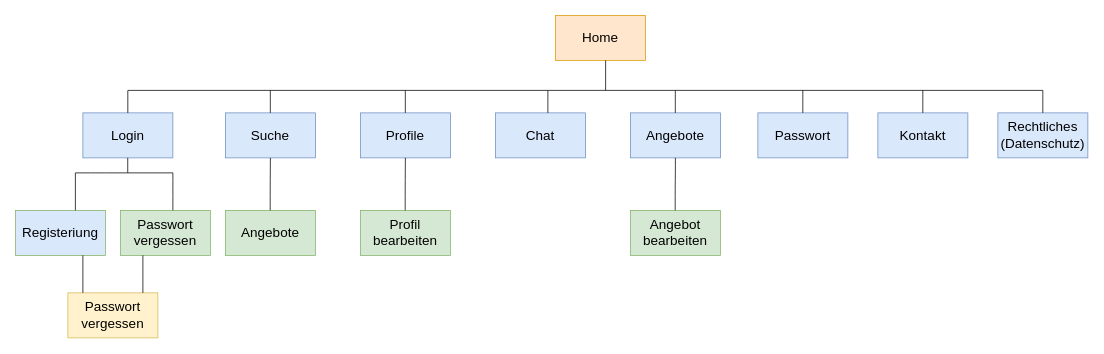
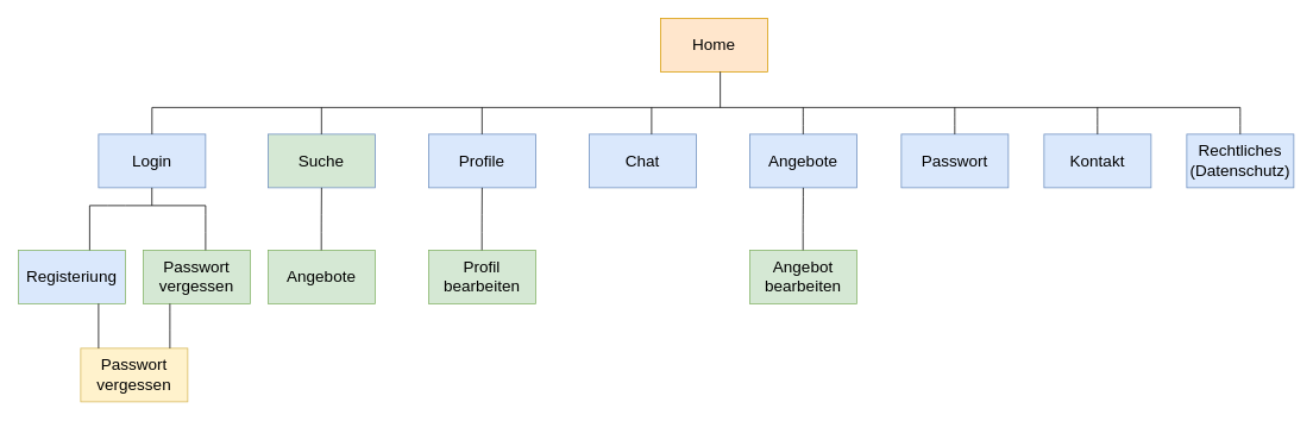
  <mxCell id="0" />
  <mxCell id="1" parent="0" />
  <mxCell id="2" value="&lt;font style=&quot;font-size: 18px;&quot;&gt;Home&lt;/font&gt;" style="rounded=0;whiteSpace=wrap;html=1;fillColor=#ffe6cc;strokeColor=#d79b00;fontSize=18;" vertex="1" parent="1"><mxGeometry x="740" y="20" width="120" height="60" as="geometry" /></mxCell>
- <mxCell id="3" value="Suche" style="rounded=0;whiteSpace=wrap;html=1;fillColor=#dae8fc;strokeColor=#6c8ebf;fontStyle=0;fontSize=18;" vertex="1" parent="1"><mxGeometry x="300" y="150" width="120" height="60" as="geometry" /></mxCell>
+ <mxCell id="3" value="Suche" style="rounded=0;whiteSpace=wrap;html=1;fillColor=#d5e8d4;strokeColor=#6c8ebf;fontStyle=0;fontSize=18;" vertex="1" parent="1"><mxGeometry x="300" y="150" width="120" height="60" as="geometry" /></mxCell>
  <mxCell id="4" value="Profile" style="rounded=0;whiteSpace=wrap;html=1;fillColor=#dae8fc;strokeColor=#6c8ebf;fontStyle=0;fontSize=18;" vertex="1" parent="1"><mxGeometry x="480" y="150" width="120" height="60" as="geometry" /></mxCell>
  <mxCell id="5" value="Chat" style="rounded=0;whiteSpace=wrap;html=1;fillColor=#dae8fc;strokeColor=#6c8ebf;fontStyle=0;fontSize=18;" vertex="1" parent="1"><mxGeometry x="660" y="150" width="120" height="60" as="geometry" /></mxCell>
  <mxCell id="6" value="Angebote" style="rounded=0;whiteSpace=wrap;html=1;fillColor=#dae8fc;strokeColor=#6c8ebf;fontStyle=0;fontSize=18;" vertex="1" parent="1"><mxGeometry x="840" y="150" width="120" height="60" as="geometry" /></mxCell>
  <mxCell id="7" value="Passwort" style="rounded=0;whiteSpace=wrap;html=1;fillColor=#dae8fc;strokeColor=#6c8ebf;fontStyle=0;fontSize=18;" vertex="1" parent="1"><mxGeometry x="1010" y="150" width="120" height="60" as="geometry" /></mxCell>
  <mxCell id="8" value="Kontakt" style="rounded=0;whiteSpace=wrap;html=1;fillColor=#dae8fc;strokeColor=#6c8ebf;fontStyle=0;fontSize=18;" vertex="1" parent="1"><mxGeometry x="1170" y="150" width="120" height="60" as="geometry" /></mxCell>
  <mxCell id="9" value="Rechtliches (Datenschutz)" style="rounded=0;whiteSpace=wrap;html=1;fillColor=#dae8fc;strokeColor=#6c8ebf;fontStyle=0;fontSize=18;" vertex="1" parent="1"><mxGeometry x="1330" y="150" width="120" height="60" as="geometry" /></mxCell>
  <mxCell id="10" value="Login" style="rounded=0;whiteSpace=wrap;html=1;fillColor=#dae8fc;strokeColor=#6c8ebf;fontStyle=0;fontSize=18;" vertex="1" parent="1"><mxGeometry x="110" y="150" width="120" height="60" as="geometry" /></mxCell>
  <mxCell id="11" style="edgeStyle=orthogonalEdgeStyle;rounded=0;orthogonalLoop=1;jettySize=auto;html=1;exitX=0.5;exitY=1;exitDx=0;exitDy=0;fontSize=18;" edge="1" parent="1" source="2" target="2"><mxGeometry relative="1" as="geometry" /></mxCell>
  <mxCell id="12" value="" style="endArrow=none;html=1;strokeColor=#000000;fontStyle=0;fontSize=18;" edge="1" parent="1"><mxGeometry width="50" height="50" relative="1" as="geometry"><mxPoint x="170" y="120" as="sourcePoint" /><mxPoint x="1390" y="120" as="targetPoint" /></mxGeometry></mxCell>
  <mxCell id="13" value="" style="endArrow=none;html=1;strokeColor=#000000;fontStyle=0;fontSize=18;" edge="1" parent="1"><mxGeometry width="50" height="50" relative="1" as="geometry"><mxPoint x="169.93" y="150" as="sourcePoint" /><mxPoint x="169.93" y="120" as="targetPoint" /></mxGeometry></mxCell>
  <mxCell id="14" value="" style="endArrow=none;html=1;strokeColor=#000000;fontStyle=0;fontSize=18;" edge="1" parent="1"><mxGeometry width="50" height="50" relative="1" as="geometry"><mxPoint x="359.93" y="150" as="sourcePoint" /><mxPoint x="359.93" y="120" as="targetPoint" /></mxGeometry></mxCell>
  <mxCell id="15" value="" style="endArrow=none;html=1;strokeColor=#000000;fontStyle=0;fontSize=18;" edge="1" parent="1"><mxGeometry width="50" height="50" relative="1" as="geometry"><mxPoint x="539.93" y="150" as="sourcePoint" /><mxPoint x="539.93" y="120" as="targetPoint" /></mxGeometry></mxCell>
  <mxCell id="16" value="" style="endArrow=none;html=1;strokeColor=#000000;fontStyle=0;fontSize=18;" edge="1" parent="1"><mxGeometry width="50" height="50" relative="1" as="geometry"><mxPoint x="730" y="150" as="sourcePoint" /><mxPoint x="730" y="120" as="targetPoint" /></mxGeometry></mxCell>
  <mxCell id="17" value="" style="endArrow=none;html=1;strokeColor=#000000;fontStyle=0;fontSize=18;" edge="1" parent="1"><mxGeometry width="50" height="50" relative="1" as="geometry"><mxPoint x="899.93" y="150" as="sourcePoint" /><mxPoint x="899.93" y="120" as="targetPoint" /><Array as="points"><mxPoint x="899.93" y="130" /></Array></mxGeometry></mxCell>
  <mxCell id="18" value="" style="endArrow=none;html=1;strokeColor=#000000;fontSize=18;" edge="1" parent="1"><mxGeometry width="50" height="50" relative="1" as="geometry"><mxPoint x="807" y="120" as="sourcePoint" /><mxPoint x="807" y="80" as="targetPoint" /></mxGeometry></mxCell>
  <mxCell id="19" value="" style="endArrow=none;html=1;strokeColor=#000000;fontStyle=0;fontSize=18;" edge="1" parent="1"><mxGeometry width="50" height="50" relative="1" as="geometry"><mxPoint x="1069.93" y="150" as="sourcePoint" /><mxPoint x="1069.93" y="120" as="targetPoint" /><Array as="points"><mxPoint x="1069.93" y="130" /></Array></mxGeometry></mxCell>
  <mxCell id="20" value="" style="endArrow=none;html=1;strokeColor=#000000;fontStyle=0;fontSize=18;" edge="1" parent="1"><mxGeometry width="50" height="50" relative="1" as="geometry"><mxPoint x="1229.93" y="150" as="sourcePoint" /><mxPoint x="1229.93" y="120" as="targetPoint" /><Array as="points"><mxPoint x="1229.93" y="130" /></Array></mxGeometry></mxCell>
  <mxCell id="21" value="" style="endArrow=none;html=1;strokeColor=#000000;fontStyle=0;fontSize=18;" edge="1" parent="1"><mxGeometry width="50" height="50" relative="1" as="geometry"><mxPoint x="1389.93" y="150" as="sourcePoint" /><mxPoint x="1389.93" y="120" as="targetPoint" /><Array as="points"><mxPoint x="1389.93" y="130" /></Array></mxGeometry></mxCell>
  <mxCell id="22" value="Registeriung" style="rounded=0;whiteSpace=wrap;html=1;fontSize=18;fillColor=#dae8fc;strokeColor=#82b366;" vertex="1" parent="1"><mxGeometry x="20" y="280" width="120" height="60" as="geometry" /></mxCell>
  <mxCell id="23" value="Passwort&lt;br&gt;vergessen" style="rounded=0;whiteSpace=wrap;html=1;fontSize=18;fillColor=#d5e8d4;strokeColor=#82b366;" vertex="1" parent="1"><mxGeometry x="160" y="280" width="120" height="60" as="geometry" /></mxCell>
  <mxCell id="24" value="Angebote" style="rounded=0;whiteSpace=wrap;html=1;fontSize=18;fillColor=#d5e8d4;strokeColor=#82b366;" vertex="1" parent="1"><mxGeometry x="300" y="280" width="120" height="60" as="geometry" /></mxCell>
  <mxCell id="25" value="Profil bearbeiten" style="rounded=0;whiteSpace=wrap;html=1;fontSize=18;fillColor=#d5e8d4;strokeColor=#82b366;" vertex="1" parent="1"><mxGeometry x="480" y="280" width="120" height="60" as="geometry" /></mxCell>
  <mxCell id="26" value="Angebot bearbeiten" style="rounded=0;whiteSpace=wrap;html=1;fontSize=18;fillColor=#d5e8d4;strokeColor=#82b366;" vertex="1" parent="1"><mxGeometry x="840" y="280" width="120" height="60" as="geometry" /></mxCell>
  <mxCell id="27" value="" style="endArrow=none;html=1;strokeColor=#000000;fontStyle=0;fontSize=18;" edge="1" parent="1"><mxGeometry width="50" height="50" relative="1" as="geometry"><mxPoint x="100" y="280" as="sourcePoint" /><mxPoint x="100" y="230" as="targetPoint" /></mxGeometry></mxCell>
  <mxCell id="28" value="" style="endArrow=none;html=1;strokeColor=#000000;fontStyle=0;fontSize=18;" edge="1" parent="1"><mxGeometry width="50" height="50" relative="1" as="geometry"><mxPoint x="100" y="230" as="sourcePoint" /><mxPoint x="230" y="230" as="targetPoint" /><Array as="points"><mxPoint x="130" y="230" /></Array></mxGeometry></mxCell>
  <mxCell id="29" value="" style="endArrow=none;html=1;strokeColor=#000000;fontStyle=0;fontSize=18;" edge="1" parent="1"><mxGeometry width="50" height="50" relative="1" as="geometry"><mxPoint x="230" y="230" as="sourcePoint" /><mxPoint x="230" y="280" as="targetPoint" /><Array as="points"><mxPoint x="230" y="250" /></Array></mxGeometry></mxCell>
  <mxCell id="30" value="" style="endArrow=none;html=1;strokeColor=#000000;fontStyle=0;fontSize=18;" edge="1" parent="1"><mxGeometry width="50" height="50" relative="1" as="geometry"><mxPoint x="169.83" y="210" as="sourcePoint" /><mxPoint x="170" y="230" as="targetPoint" /><Array as="points"><mxPoint x="169.83" y="230" /></Array></mxGeometry></mxCell>
  <mxCell id="31" value="" style="endArrow=none;html=1;strokeColor=#000000;fontStyle=0;fontSize=18;exitX=0.5;exitY=1;exitDx=0;exitDy=0;" edge="1" parent="1" source="3"><mxGeometry width="50" height="50" relative="1" as="geometry"><mxPoint x="359.76" y="230" as="sourcePoint" /><mxPoint x="359.76" y="280" as="targetPoint" /><Array as="points"><mxPoint x="359.76" y="250" /></Array></mxGeometry></mxCell>
  <mxCell id="32" value="" style="endArrow=none;html=1;strokeColor=#000000;fontStyle=0;fontSize=18;exitX=0.5;exitY=1;exitDx=0;exitDy=0;" edge="1" parent="1"><mxGeometry width="50" height="50" relative="1" as="geometry"><mxPoint x="540" y="210" as="sourcePoint" /><mxPoint x="539.76" y="280" as="targetPoint" /><Array as="points"><mxPoint x="539.76" y="250" /></Array></mxGeometry></mxCell>
  <mxCell id="33" value="" style="endArrow=none;html=1;strokeColor=#000000;fontStyle=0;fontSize=18;exitX=0.5;exitY=1;exitDx=0;exitDy=0;" edge="1" parent="1"><mxGeometry width="50" height="50" relative="1" as="geometry"><mxPoint x="900" y="210" as="sourcePoint" /><mxPoint x="899.76" y="280" as="targetPoint" /><Array as="points"><mxPoint x="900" y="230" /><mxPoint x="899.76" y="250" /></Array></mxGeometry></mxCell>
  <mxCell id="34" value="Passwort&lt;br&gt;vergessen" style="rounded=0;whiteSpace=wrap;html=1;fontSize=18;fillColor=#fff2cc;strokeColor=#d6b656;" vertex="1" parent="1"><mxGeometry x="90" y="390" width="120" height="60" as="geometry" /></mxCell>
  <mxCell id="35" value="" style="endArrow=none;html=1;strokeColor=#000000;fontStyle=0;fontSize=18;" edge="1" parent="1"><mxGeometry width="50" height="50" relative="1" as="geometry"><mxPoint x="110" y="390" as="sourcePoint" /><mxPoint x="110" y="340" as="targetPoint" /></mxGeometry></mxCell>
  <mxCell id="36" value="" style="endArrow=none;html=1;strokeColor=#000000;fontStyle=0;fontSize=18;" edge="1" parent="1"><mxGeometry width="50" height="50" relative="1" as="geometry"><mxPoint x="190" y="340" as="sourcePoint" /><mxPoint x="190" y="390" as="targetPoint" /><Array as="points"><mxPoint x="190" y="360" /></Array></mxGeometry></mxCell>
